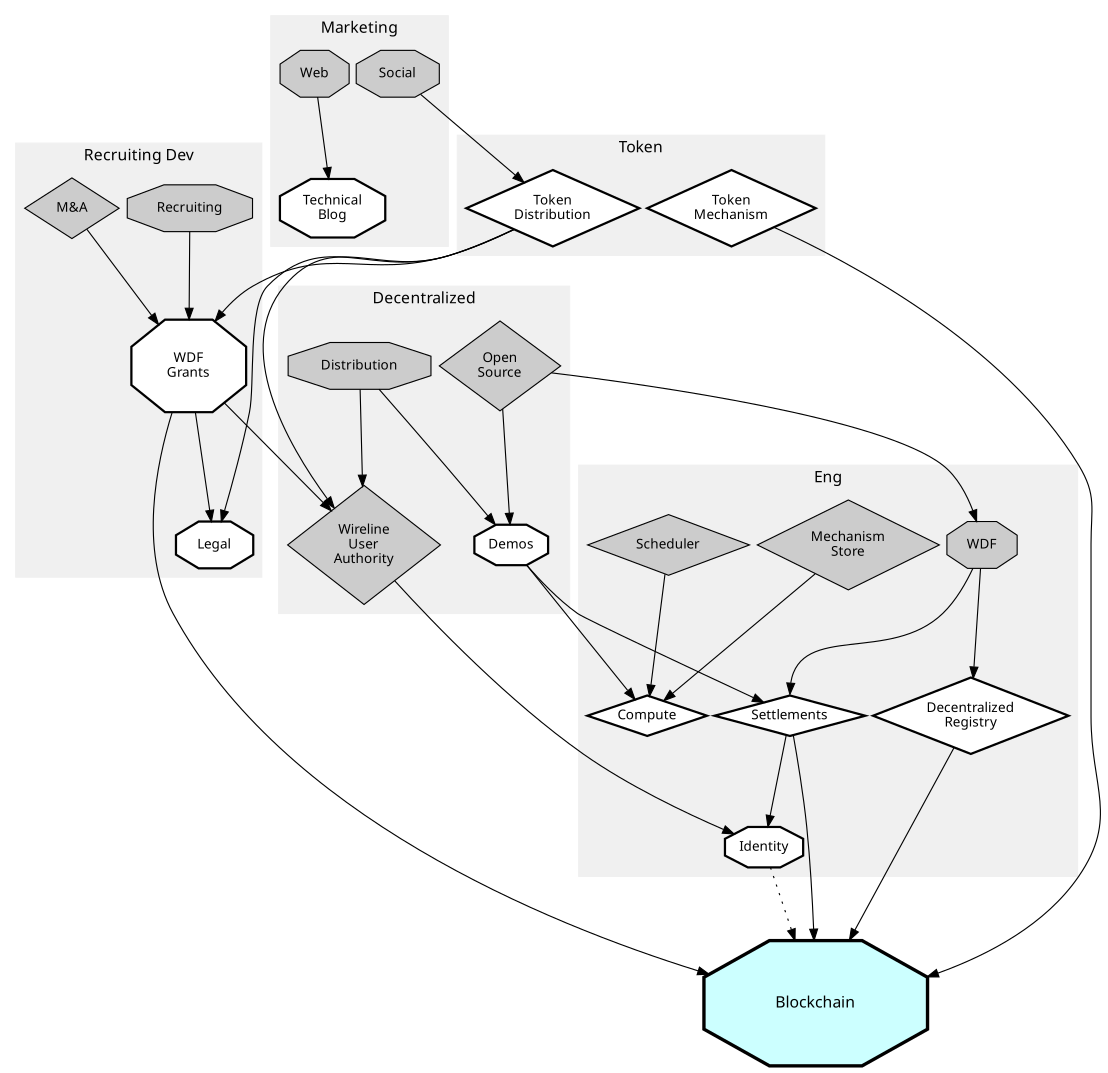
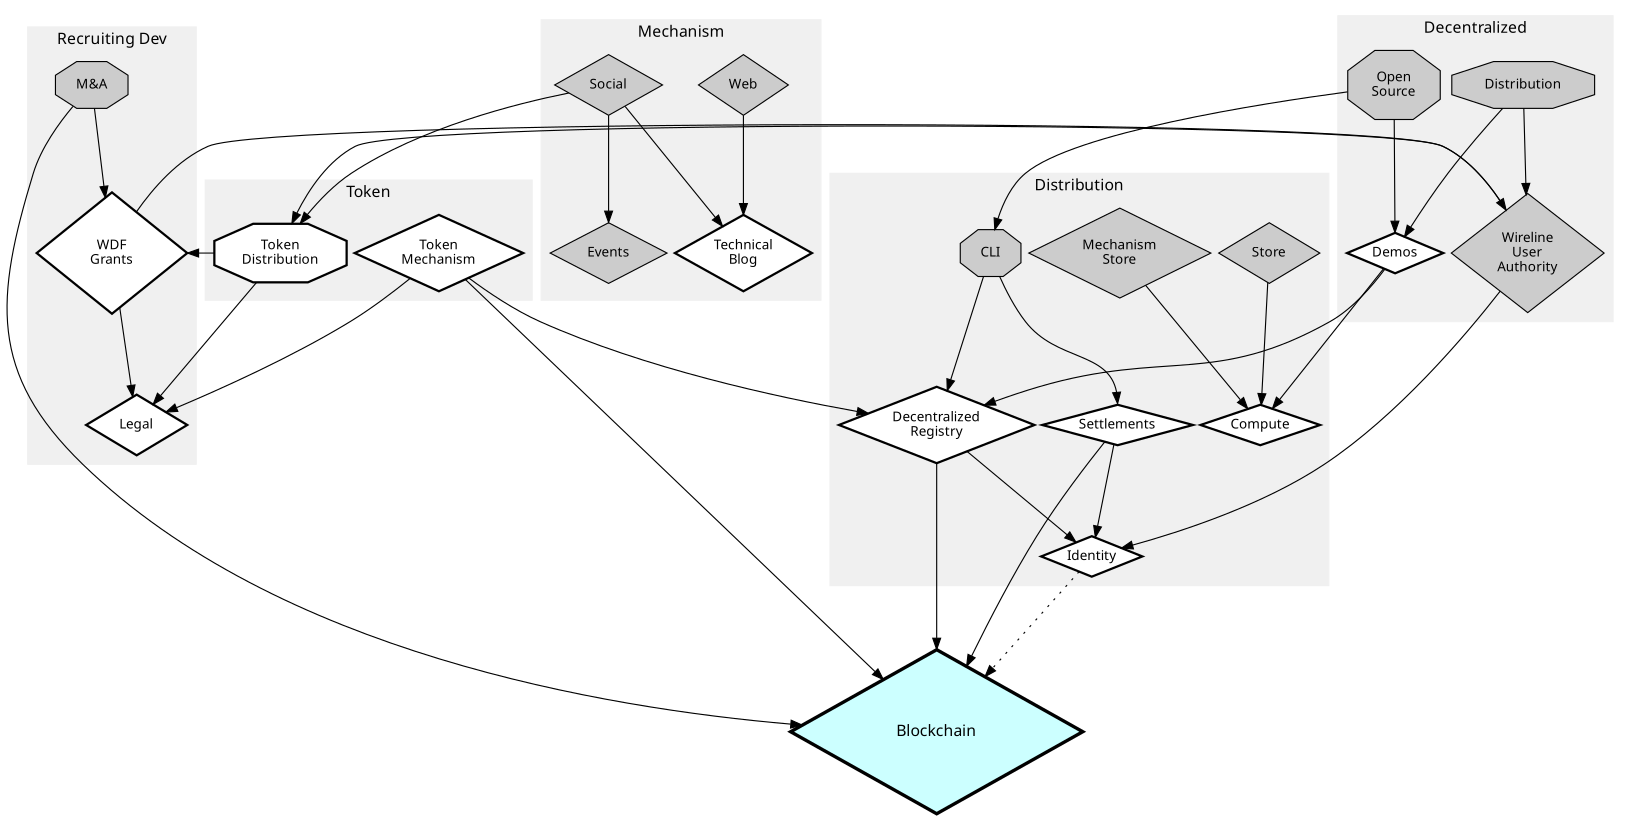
  digraph {
    nodesep=.1
    ranksep=.9
    splines=yes
    node [fillcolor="#CCCCCC" fontname=Verdana fontsize=12 margin=.1 penwidth=1 shape=diamond style=filled]
-   n1 [fillcolor=white label="Token\nDistribution" margin=.05 penwidth=2]
+   n1 [fillcolor=white label="Token\nDistribution" margin=.05 penwidth=2 shape=octagon]
    n2 [fillcolor=white label="Token\nMechanism" margin=.05 penwidth=2]
-   Demos [fillcolor=white margin=.05 penwidth=2 shape=octagon]
+   Demos [fillcolor=white margin=.05 penwidth=2]
    n4 [label=Distribution shape=octagon]
    n5 [label="Wireline\nUser\nAuthority"]
-   n6 [label="Open\nSource"]
+   n6 [label="Open\nSource" shape=octagon]
    n7 [fillcolor=white label="Decentralized\nRegistry" margin=.05 penwidth=2]
    Settlements [fillcolor=white margin=.05 penwidth=2]
    Compute [fillcolor=white margin=.05 penwidth=2]
-   Identity [fillcolor=white margin=.05 penwidth=2 shape=octagon]
-   CLI [shape=octagon label=WDF]
+   Identity [fillcolor=white margin=.05 penwidth=2]
+   CLI [shape=octagon]
    n12 [label="Mechanism\nStore"]
-   Scheduler
-   n14 [fillcolor=white label="Technical\nBlog" margin=.05 penwidth=2 shape=octagon]
-   Social [shape=octagon]
-   Web [shape=octagon]
-   Legal [fillcolor=white penwidth=2 shape=octagon]
-   n19 [fillcolor=white label="WDF\nGrants" margin=.2 penwidth=2 shape=octagon]
-   Recruiting [shape=octagon]
-   n21 [label="M&A"]
-   Blockchain [fillcolor="#CCFFFF" fontsize=14 margin=.4 penwidth=3 shape=octagon]
+   Scheduler [label=Store]
+   n14 [fillcolor=white label="Technical\nBlog" margin=.05 penwidth=2]
+   Events
+   Social
+   Web
+   Legal [fillcolor=white penwidth=2]
+   n19 [fillcolor=white label="WDF\nGrants" margin=.2 penwidth=2]
+   n21 [label="M&A" shape=octagon]
+   Blockchain [fillcolor="#CCFFFF" fontsize=14 margin=.4 penwidth=3]
    subgraph cluster_1 {
      color="#F0F0F0"
      fontname=Verdana
      label=Token
      style=filled
      n1
      n2
    }
    subgraph cluster_2 {
      color="#F0F0F0"
      fontname=Verdana
      label=Decentralized
      style=filled
      Demos
      n4
      n5
      n6
    }
    subgraph cluster_3 {
      color="#F0F0F0"
      fontname=Verdana
-     label=Eng
+     label=Distribution
      style=filled
      n7
      Settlements
      Compute
      Identity
      CLI
      n12
      Scheduler
    }
    subgraph cluster_4 {
      color="#F0F0F0"
      fontname=Verdana
      style=filled
    }
    subgraph cluster_5 {
      color="#F0F0F0"
      fontname=Verdana
-     label=Marketing
+     label=Mechanism
      style=filled
      n14
+     Events
      Social
      Web
    }
    subgraph cluster_6 {
      color="#F0F0F0"
      fontname=Verdana
      label="Recruiting Dev"
      style=filled
      Legal
      n19
-     Recruiting
      n21
    }
-   n1 -> n5
+   n5 -> n1
    n1 -> Legal
    n1 -> n19
+   n2 -> n7
+   n2 -> Legal
    n2 -> Blockchain
-   Demos -> Settlements
+   Demos -> n7
    Demos -> Compute
    n4 -> Demos
    n4 -> n5
    n5 -> Identity
    n6 -> Demos
    n6 -> CLI
+   n7 -> Identity
    n7 -> Blockchain
    Settlements -> Identity
    Settlements -> Blockchain
    Identity -> Blockchain [style=dotted]
    CLI -> n7
    CLI -> Settlements [headport=n]
    n12 -> Compute
    Scheduler -> Compute
    Social -> n1
+   Social -> n14
+   Social -> Events
    Web -> n14
    n19 -> n5
    n19 -> Legal
-   n19 -> Blockchain
-   Recruiting -> n19
+   n21 -> Blockchain
    n21 -> n19
  }
